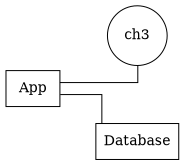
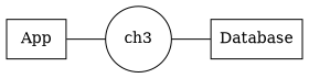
  digraph {
    arrowhead=vee
    nodesep=0.8
    rankdir=LR
    splines=ortho
    node [shape=box]
    edge [arrowhead=none]
    n1 [label=ch3 shape=circle width=0.2]
    App
    Database
-   App -> Database
+   n1 -> Database
    App -> n1
  }
